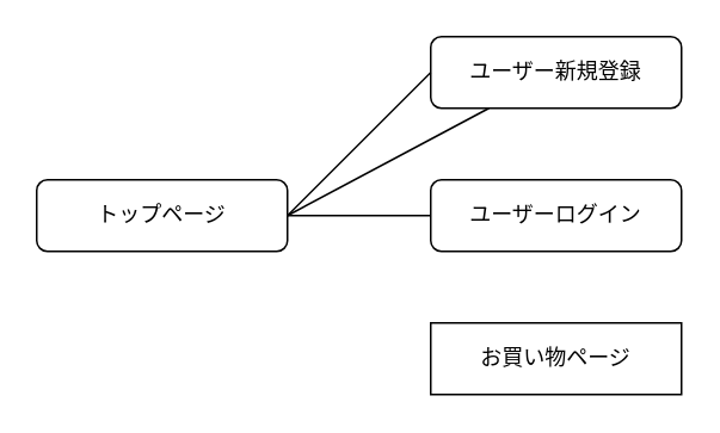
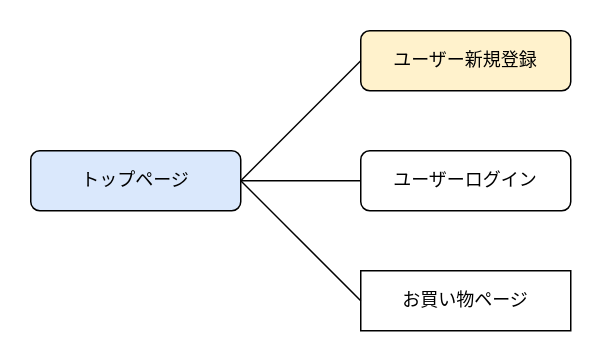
  <mxCell id="0" />
  <mxCell id="1" parent="0" />
- <mxCell id="2" value="トップページ" style="rounded=1;whiteSpace=wrap;html=1;" vertex="1" parent="1"><mxGeometry x="20" y="100" width="140" height="40" as="geometry" /></mxCell>
- <mxCell id="3" value="ユーザー新規登録" style="rounded=1;whiteSpace=wrap;html=1;" vertex="1" parent="1"><mxGeometry x="240" y="20" width="140" height="40" as="geometry" /></mxCell>
+ <mxCell id="2" value="トップページ" style="rounded=1;whiteSpace=wrap;html=1;fillColor=#dae8fc;" vertex="1" parent="1"><mxGeometry x="20" y="100" width="140" height="40" as="geometry" /></mxCell>
+ <mxCell id="3" value="ユーザー新規登録" style="rounded=1;whiteSpace=wrap;html=1;fillColor=#fff2cc;" vertex="1" parent="1"><mxGeometry x="240" y="20" width="140" height="40" as="geometry" /></mxCell>
  <mxCell id="4" value="ユーザーログイン" style="rounded=1;whiteSpace=wrap;html=1;" vertex="1" parent="1"><mxGeometry x="240" y="100" width="140" height="40" as="geometry" /></mxCell>
  <mxCell id="5" value="お買い物ページ" style="whiteSpace=wrap;html=1;rounded=0;" vertex="1" parent="1"><mxGeometry x="240" y="180" width="140" height="40" as="geometry" /></mxCell>
  <mxCell id="6" value="" style="endArrow=none;html=1;entryX=0;entryY=0.5;entryDx=0;entryDy=0;" edge="1" parent="1" target="3"><mxGeometry width="50" height="50" relative="1" as="geometry"><mxPoint x="160" y="120" as="sourcePoint" /><mxPoint x="210" y="70" as="targetPoint" /></mxGeometry></mxCell>
  <mxCell id="7" value="" style="endArrow=none;html=1;exitX=1;exitY=0.5;exitDx=0;exitDy=0;entryX=0;entryY=0.5;entryDx=0;entryDy=0;" edge="1" parent="1" source="2" target="4"><mxGeometry width="50" height="50" relative="1" as="geometry"><mxPoint x="370" y="210" as="sourcePoint" /><mxPoint x="420" y="160" as="targetPoint" /></mxGeometry></mxCell>
- <mxCell id="8" value="" style="endArrow=none;html=1;exitX=1;exitY=0.5;exitDx=0;exitDy=0;" edge="1" parent="1" source="2" target="3"><mxGeometry width="50" height="50" relative="1" as="geometry"><mxPoint x="370" y="210" as="sourcePoint" /><mxPoint x="420" y="160" as="targetPoint" /></mxGeometry></mxCell>
+ <mxCell id="8" value="" style="endArrow=none;html=1;exitX=1;exitY=0.5;exitDx=0;exitDy=0;entryX=0;entryY=0.5;entryDx=0;entryDy=0;" edge="1" parent="1" source="2" target="5"><mxGeometry width="50" height="50" relative="1" as="geometry"><mxPoint x="370" y="210" as="sourcePoint" /><mxPoint x="420" y="160" as="targetPoint" /></mxGeometry></mxCell>
